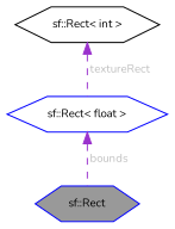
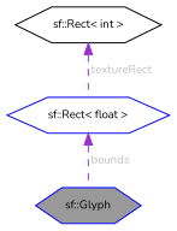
  digraph {
    fontname=Nunito
    node [color=blue fillcolor=white fontname=Nunito fontsize=10 shape=hexagon style=filled]
    edge [color=darkorchid3 dir=back fontcolor=grey fontname=Nunito fontsize=10 labelfontname=Helvetica labelfontsize=10 style=dashed]
-   n1 [fillcolor=grey60 fontcolor=black height=0.2 label="sf::Rect" width=0.4]
+   n1 [fillcolor=grey60 fontcolor=black height=0.2 label="sf::Glyph" width=0.4]
    n2 [height=0.2 label="sf::Rect\< float \>" width=0.4]
    n3 [color=black height=0.2 label="sf::Rect\< int \>" width=0.4]
    n2 -> n1 [label=" bounds"]
    n3 -> n2 [label=" textureRect"]
  }
